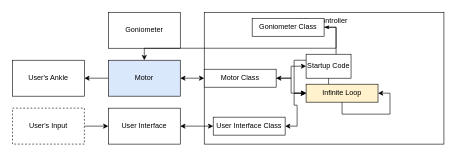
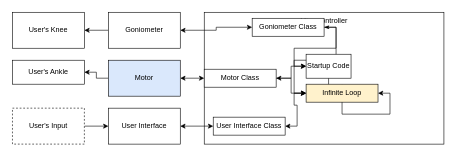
  <mxCell id="0" />
  <mxCell id="1" parent="0" />
  <mxCell id="2" value="Microcontroller" style="rounded=0;whiteSpace=wrap;html=1;verticalAlign=top;" parent="1" vertex="1"><mxGeometry x="340" y="20" width="400" height="220" as="geometry" /></mxCell>
+ <mxCell id="3" value="" style="edgeStyle=orthogonalEdgeStyle;rounded=0;orthogonalLoop=1;jettySize=auto;html=1;entryX=0;entryY=0.5;entryDx=0;entryDy=0;startArrow=classic;startFill=1;" parent="1" source="5" target="17" edge="1"><mxGeometry relative="1" as="geometry" /></mxCell>
+ <mxCell id="4" style="edgeStyle=orthogonalEdgeStyle;rounded=0;orthogonalLoop=1;jettySize=auto;html=1;exitX=0;exitY=0.5;exitDx=0;exitDy=0;entryX=1;entryY=0.5;entryDx=0;entryDy=0;" parent="1" source="5" target="14" edge="1"><mxGeometry relative="1" as="geometry" /></mxCell>
  <mxCell id="5" value="Goniometer" style="rounded=0;whiteSpace=wrap;html=1;" parent="1" vertex="1"><mxGeometry x="180" y="20" width="120" height="60" as="geometry" /></mxCell>
  <mxCell id="6" value="" style="edgeStyle=orthogonalEdgeStyle;rounded=0;orthogonalLoop=1;jettySize=auto;html=1;" parent="1" source="8" target="13" edge="1"><mxGeometry relative="1" as="geometry" /></mxCell>
  <mxCell id="7" value="" style="edgeStyle=orthogonalEdgeStyle;rounded=0;orthogonalLoop=1;jettySize=auto;html=1;startArrow=classic;startFill=1;" parent="1" source="8" target="2" edge="1"><mxGeometry relative="1" as="geometry" /></mxCell>
  <mxCell id="8" value="Motor" style="rounded=0;whiteSpace=wrap;html=1;fillColor=#dae8fc;" parent="1" vertex="1"><mxGeometry x="180" y="100" width="120" height="60" as="geometry" /></mxCell>
  <mxCell id="9" value="" style="edgeStyle=orthogonalEdgeStyle;rounded=0;orthogonalLoop=1;jettySize=auto;html=1;entryX=0;entryY=0.5;entryDx=0;entryDy=0;startArrow=classic;startFill=1;" parent="1" source="10" target="22" edge="1"><mxGeometry relative="1" as="geometry" /></mxCell>
  <mxCell id="10" value="User Interface" style="rounded=0;whiteSpace=wrap;html=1;" parent="1" vertex="1"><mxGeometry x="180" y="180" width="120" height="60" as="geometry" /></mxCell>
  <mxCell id="11" value="" style="edgeStyle=orthogonalEdgeStyle;rounded=0;orthogonalLoop=1;jettySize=auto;html=1;" parent="1" source="12" target="10" edge="1"><mxGeometry relative="1" as="geometry" /></mxCell>
  <mxCell id="12" value="User's Input" style="rounded=0;whiteSpace=wrap;html=1;dashed=1;" parent="1" vertex="1"><mxGeometry x="20" y="180" width="120" height="60" as="geometry" /></mxCell>
- <mxCell id="13" value="User's Ankle" style="rounded=0;whiteSpace=wrap;html=1;" parent="1" vertex="1"><mxGeometry x="20" y="100" width="120" height="60" as="geometry" /></mxCell>
- <mxCell id="15" style="edgeStyle=orthogonalEdgeStyle;rounded=0;orthogonalLoop=1;jettySize=auto;html=1;exitX=1;exitY=0.5;exitDx=0;exitDy=0;" parent="1" source="17" target="8" edge="1"><mxGeometry relative="1" as="geometry" /></mxCell>
+ <mxCell id="13" value="User's Ankle" style="rounded=0;whiteSpace=wrap;html=1;" parent="1" vertex="1"><mxGeometry x="20" y="100" width="120" height="40" as="geometry" /></mxCell>
+ <mxCell id="14" value="User's Knee" style="rounded=0;whiteSpace=wrap;html=1;" parent="1" vertex="1"><mxGeometry x="20" y="20" width="120" height="60" as="geometry" /></mxCell>
+ <mxCell id="15" style="edgeStyle=orthogonalEdgeStyle;rounded=0;orthogonalLoop=1;jettySize=auto;html=1;exitX=1;exitY=0.5;exitDx=0;exitDy=0;entryX=0;entryY=0.5;entryDx=0;entryDy=0;" parent="1" source="17" target="24" edge="1"><mxGeometry relative="1" as="geometry" /></mxCell>
  <mxCell id="16" style="edgeStyle=orthogonalEdgeStyle;rounded=0;orthogonalLoop=1;jettySize=auto;html=1;exitX=1;exitY=0.5;exitDx=0;exitDy=0;entryX=0;entryY=0.5;entryDx=0;entryDy=0;startArrow=classicThin;startFill=1;" parent="1" source="17" target="25" edge="1"><mxGeometry relative="1" as="geometry" /></mxCell>
  <mxCell id="17" value="Goniometer Class" style="rounded=0;whiteSpace=wrap;html=1;" parent="1" vertex="1"><mxGeometry x="420" y="30" width="120" height="30" as="geometry" /></mxCell>
  <mxCell id="18" style="edgeStyle=orthogonalEdgeStyle;rounded=0;orthogonalLoop=1;jettySize=auto;html=1;exitX=1;exitY=0.5;exitDx=0;exitDy=0;entryX=0;entryY=0.5;entryDx=0;entryDy=0;" parent="1" source="20" target="25" edge="1"><mxGeometry relative="1" as="geometry"><mxPoint x="490" y="130.034" as="targetPoint" /></mxGeometry></mxCell>
  <mxCell id="19" style="edgeStyle=orthogonalEdgeStyle;rounded=0;orthogonalLoop=1;jettySize=auto;html=1;exitX=1;exitY=0.5;exitDx=0;exitDy=0;entryX=0;entryY=0.5;entryDx=0;entryDy=0;startArrow=classic;startFill=1;" parent="1" source="20" target="24" edge="1"><mxGeometry relative="1" as="geometry" /></mxCell>
  <mxCell id="20" value="Motor Class" style="rounded=0;whiteSpace=wrap;html=1;" parent="1" vertex="1"><mxGeometry x="340" y="115" width="120" height="30" as="geometry" /></mxCell>
  <mxCell id="21" style="edgeStyle=orthogonalEdgeStyle;rounded=0;orthogonalLoop=1;jettySize=auto;html=1;exitX=1;exitY=0.5;exitDx=0;exitDy=0;entryX=0;entryY=0.5;entryDx=0;entryDy=0;startArrow=classic;startFill=1;" parent="1" source="22" target="25" edge="1"><mxGeometry relative="1" as="geometry" /></mxCell>
  <mxCell id="22" value="User Interface Class" style="rounded=0;whiteSpace=wrap;html=1;" parent="1" vertex="1"><mxGeometry x="355" y="195" width="120" height="30" as="geometry" /></mxCell>
  <mxCell id="23" style="edgeStyle=orthogonalEdgeStyle;rounded=0;orthogonalLoop=1;jettySize=auto;html=1;exitX=0.5;exitY=1;exitDx=0;exitDy=0;" parent="1" source="24" target="25" edge="1"><mxGeometry relative="1" as="geometry" /></mxCell>
  <mxCell id="24" value="Startup Code" style="rounded=0;whiteSpace=wrap;html=1;" parent="1" vertex="1"><mxGeometry x="510" y="90" width="75" height="40" as="geometry" /></mxCell>
  <mxCell id="25" value="Infinite Loop" style="rounded=0;whiteSpace=wrap;html=1;fillColor=#fff2cc;" parent="1" vertex="1"><mxGeometry x="510" y="140" width="120" height="30" as="geometry" /></mxCell>
  <mxCell id="26" style="edgeStyle=orthogonalEdgeStyle;rounded=0;orthogonalLoop=1;jettySize=auto;html=1;entryX=1;entryY=0.5;entryDx=0;entryDy=0;exitX=0.5;exitY=1;exitDx=0;exitDy=0;" parent="1" source="25" target="25" edge="1"><mxGeometry relative="1" as="geometry" /></mxCell>
